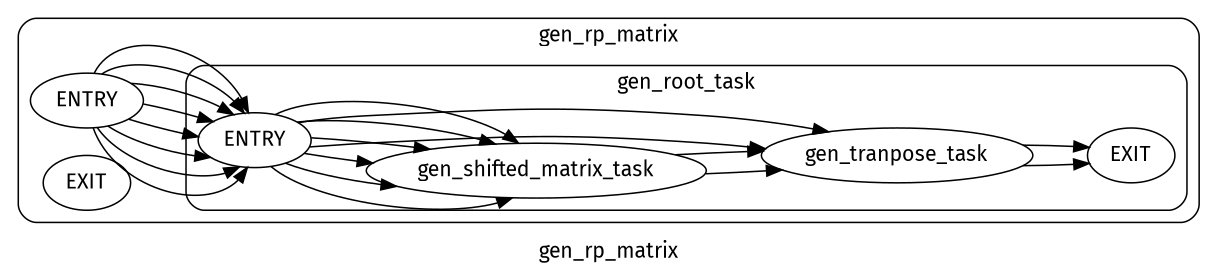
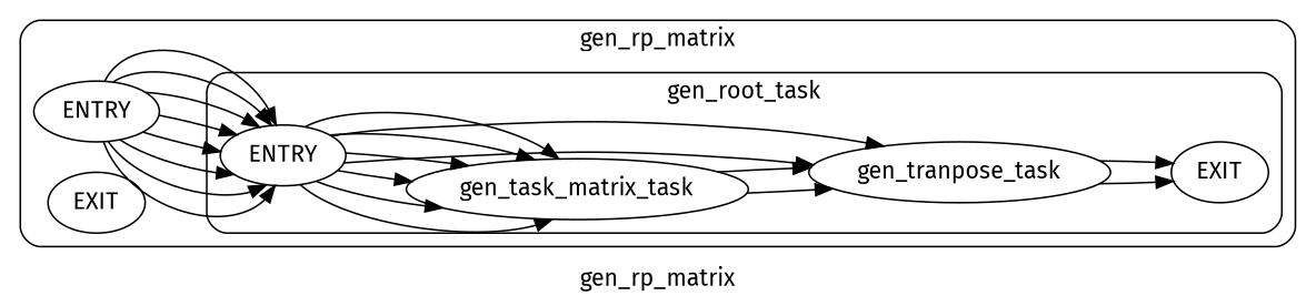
  digraph {
    compound=true
    label=gen_rp_matrix
    style=rounded
    rankdir=LR
    fontname="Fira Sans"
    node [fontname="Fira Sans"]
    edge [fontname="Fira Sans"]
    n1 [label=ENTRY]
-   gen_shifted_matrix_task
+   gen_shifted_matrix_task [label=gen_task_matrix_task]
    gen_tranpose_task
    n4 [label=EXIT]
    n5 [label=ENTRY]
    n6 [label=EXIT]
    subgraph cluster_1 {
      n5
      n6
      subgraph cluster_2 {
        label=gen_root_task
        n1
        gen_shifted_matrix_task
        gen_tranpose_task
        n4
      }
    }
    n1 -> gen_shifted_matrix_task
    n1 -> gen_shifted_matrix_task
    n1 -> gen_shifted_matrix_task
    n1 -> gen_shifted_matrix_task
    n1 -> gen_shifted_matrix_task
    n1 -> gen_shifted_matrix_task
    n1 -> gen_tranpose_task
    n1 -> gen_tranpose_task
    gen_shifted_matrix_task -> gen_tranpose_task
    gen_shifted_matrix_task -> gen_tranpose_task
    gen_tranpose_task -> n4
    gen_tranpose_task -> n4
    n5 -> n1
    n5 -> n1
    n5 -> n1
    n5 -> n1
    n5 -> n1
    n5 -> n1
    n5 -> n1
    n5 -> n1
  }
